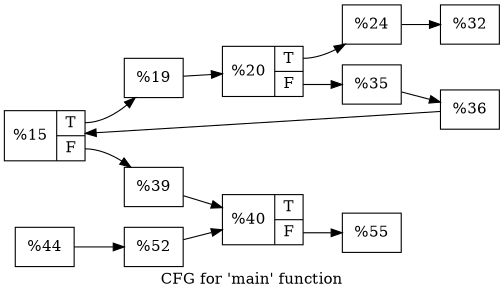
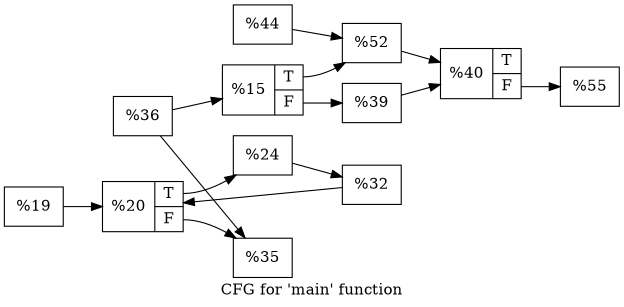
  digraph {
    label="CFG for 'main' function"
    rankdir=LR
    node [shape=record]
    n1 [label="{%15|{<s0>T|<s1>F}}"]
    n2 [label="{%19}"]
    n3 [label="{%39}"]
    n4 [label="{%20|{<s0>T|<s1>F}}"]
    n5 [label="{%40|{<s0>T|<s1>F}}"]
    n6 [label="{%24}"]
    n7 [label="{%35}"]
    n8 [label="{%55}"]
    n9 [label="{%32}"]
    n10 [label="{%36}"]
    n11 [label="{%44}"]
    n12 [label="{%52}"]
-   n1 -> n2 [tailport=s0]
+   n1 -> n12 [tailport=s0]
    n1 -> n3 [tailport=s1]
    n2 -> n4
    n3 -> n5
    n4 -> n6 [tailport=s0]
    n4 -> n7 [tailport=s1]
    n5 -> n8 [tailport=s1]
    n6 -> n9
-   n7 -> n10
+   n10 -> n7
+   n9 -> n4
    n10 -> n1
    n11 -> n12
    n12 -> n5
  }
